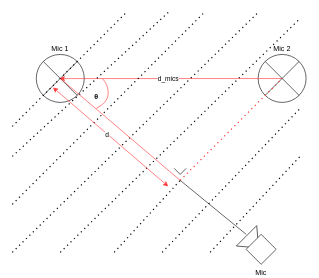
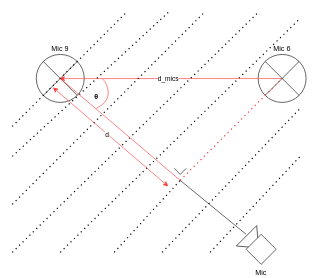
  <mxCell id="0" />
  <mxCell id="1" parent="0" />
- <mxCell id="2" value="Mic 1" style="shape=sumEllipse;perimeter=ellipsePerimeter;whiteSpace=wrap;html=1;backgroundOutline=1;labelPosition=center;verticalLabelPosition=top;align=center;verticalAlign=bottom;" vertex="1" parent="1"><mxGeometry x="60" y="90" width="80" height="80" as="geometry" /></mxCell>
- <mxCell id="3" value="&lt;div&gt;Mic 2&lt;/div&gt;" style="shape=sumEllipse;perimeter=ellipsePerimeter;whiteSpace=wrap;html=1;backgroundOutline=1;labelPosition=center;verticalLabelPosition=top;align=center;verticalAlign=bottom;" vertex="1" parent="1"><mxGeometry x="430" y="90" width="80" height="80" as="geometry" /></mxCell>
+ <mxCell id="2" value="Mic 9" style="shape=sumEllipse;perimeter=ellipsePerimeter;whiteSpace=wrap;html=1;backgroundOutline=1;labelPosition=center;verticalLabelPosition=top;align=center;verticalAlign=bottom;" vertex="1" parent="1"><mxGeometry x="60" y="90" width="80" height="80" as="geometry" /></mxCell>
+ <mxCell id="3" value="&lt;div&gt;Mic 6&lt;/div&gt;" style="shape=sumEllipse;perimeter=ellipsePerimeter;whiteSpace=wrap;html=1;backgroundOutline=1;labelPosition=center;verticalLabelPosition=top;align=center;verticalAlign=bottom;" vertex="1" parent="1"><mxGeometry x="430" y="90" width="80" height="80" as="geometry" /></mxCell>
  <mxCell id="4" value="" style="endArrow=none;startArrow=classic;html=1;rounded=0;entryX=0.511;entryY=0.502;entryDx=0;entryDy=0;entryPerimeter=0;exitX=0.488;exitY=0.503;exitDx=0;exitDy=0;exitPerimeter=0;strokeColor=#FF3333;" edge="1" parent="1" source="2" target="3"><mxGeometry width="50" height="50" relative="1" as="geometry"><mxPoint x="210" y="570" as="sourcePoint" /><mxPoint x="260" y="520" as="targetPoint" /></mxGeometry></mxCell>
  <mxCell id="5" value="d_mics" style="edgeLabel;html=1;align=center;verticalAlign=middle;resizable=0;points=[];" vertex="1" connectable="0" parent="4"><mxGeometry x="-0.032" relative="1" as="geometry"><mxPoint as="offset" /></mxGeometry></mxCell>
  <mxCell id="6" value="" style="endArrow=none;dashed=1;html=1;dashPattern=1 3;strokeWidth=2;rounded=0;strokeColor=#FF3333;" edge="1" parent="1"><mxGeometry width="50" height="50" relative="1" as="geometry"><mxPoint x="300" y="300" as="sourcePoint" /><mxPoint x="470" y="130" as="targetPoint" /></mxGeometry></mxCell>
  <mxCell id="7" value="" style="endArrow=none;dashed=1;html=1;dashPattern=1 3;strokeWidth=2;rounded=0;" edge="1" parent="1"><mxGeometry width="50" height="50" relative="1" as="geometry"><mxPoint x="100" y="420" as="sourcePoint" /><mxPoint x="500" y="30" as="targetPoint" /></mxGeometry></mxCell>
  <mxCell id="8" value="" style="endArrow=none;dashed=1;html=1;dashPattern=1 3;strokeWidth=2;rounded=0;" edge="1" parent="1"><mxGeometry width="50" height="50" relative="1" as="geometry"><mxPoint x="20" y="420" as="sourcePoint" /><mxPoint x="430" y="20" as="targetPoint" /></mxGeometry></mxCell>
  <mxCell id="9" value="" style="endArrow=none;dashed=1;html=1;dashPattern=1 3;strokeWidth=2;rounded=0;" edge="1" parent="1"><mxGeometry width="50" height="50" relative="1" as="geometry"><mxPoint x="20" y="340" as="sourcePoint" /><mxPoint x="340" y="20" as="targetPoint" /></mxGeometry></mxCell>
  <mxCell id="10" value="" style="endArrow=none;dashed=1;html=1;dashPattern=1 3;strokeWidth=2;rounded=0;" edge="1" parent="1"><mxGeometry width="50" height="50" relative="1" as="geometry"><mxPoint x="20" y="260" as="sourcePoint" /><mxPoint x="280" y="20" as="targetPoint" /></mxGeometry></mxCell>
  <mxCell id="11" value="" style="endArrow=none;dashed=1;html=1;dashPattern=1 3;strokeWidth=2;rounded=0;" edge="1" parent="1"><mxGeometry width="50" height="50" relative="1" as="geometry"><mxPoint x="20" y="210" as="sourcePoint" /><mxPoint x="210" y="20" as="targetPoint" /></mxGeometry></mxCell>
  <mxCell id="12" value="" style="endArrow=none;html=1;rounded=0;strokeColor=#FF3333;" edge="1" parent="1"><mxGeometry width="50" height="50" relative="1" as="geometry"><mxPoint x="300" y="300" as="sourcePoint" /><mxPoint x="100" y="130" as="targetPoint" /></mxGeometry></mxCell>
  <mxCell id="13" value="" style="triangle;whiteSpace=wrap;html=1;rotation=45;" vertex="1" parent="1"><mxGeometry x="406.46" y="378.54" width="28.54" height="48.02" as="geometry" /></mxCell>
  <mxCell id="14" value="" style="endArrow=none;dashed=1;html=1;dashPattern=1 3;strokeWidth=2;rounded=0;" edge="1" parent="1"><mxGeometry width="50" height="50" relative="1" as="geometry"><mxPoint x="350" y="420" as="sourcePoint" /><mxPoint x="500" y="260" as="targetPoint" /></mxGeometry></mxCell>
  <mxCell id="15" value="" style="endArrow=none;dashed=1;html=1;dashPattern=1 3;strokeWidth=2;rounded=0;" edge="1" parent="1"><mxGeometry width="50" height="50" relative="1" as="geometry"><mxPoint x="270" y="420" as="sourcePoint" /><mxPoint x="500" y="180" as="targetPoint" /></mxGeometry></mxCell>
  <mxCell id="16" value="" style="endArrow=none;html=1;rounded=0;" edge="1" parent="1"><mxGeometry width="50" height="50" relative="1" as="geometry"><mxPoint x="300" y="290" as="sourcePoint" /><mxPoint x="310" y="280" as="targetPoint" /></mxGeometry></mxCell>
  <mxCell id="17" value="" style="endArrow=none;html=1;rounded=0;" edge="1" parent="1"><mxGeometry width="50" height="50" relative="1" as="geometry"><mxPoint x="300" y="290" as="sourcePoint" /><mxPoint x="290" y="280" as="targetPoint" /></mxGeometry></mxCell>
  <mxCell id="18" value="" style="curved=1;endArrow=none;html=1;rounded=0;endFill=0;strokeColor=#FF3333;" edge="1" parent="1"><mxGeometry width="50" height="50" relative="1" as="geometry"><mxPoint x="160" y="180" as="sourcePoint" /><mxPoint x="170" y="130" as="targetPoint" /><Array as="points"><mxPoint x="180" y="170" /><mxPoint x="180" y="140" /></Array></mxGeometry></mxCell>
  <mxCell id="19" value="&lt;b&gt;θ&lt;/b&gt;" style="text;html=1;align=center;verticalAlign=middle;resizable=0;points=[];autosize=1;strokeColor=none;fillColor=none;" vertex="1" parent="1"><mxGeometry x="150" y="150" width="20" height="20" as="geometry" /></mxCell>
  <mxCell id="20" value="" style="endArrow=classic;startArrow=classic;html=1;rounded=0;entryX=0.348;entryY=0.689;entryDx=0;entryDy=0;entryPerimeter=0;fillColor=#f8cecc;strokeColor=#FF3333;" edge="1" parent="1" target="2"><mxGeometry width="50" height="50" relative="1" as="geometry"><mxPoint x="280" y="310" as="sourcePoint" /><mxPoint x="230" y="170" as="targetPoint" /></mxGeometry></mxCell>
  <mxCell id="21" value="d" style="edgeLabel;html=1;align=center;verticalAlign=middle;resizable=0;points=[];" vertex="1" connectable="0" parent="20"><mxGeometry x="0.057" y="1" relative="1" as="geometry"><mxPoint as="offset" /></mxGeometry></mxCell>
  <mxCell id="22" value="" style="endArrow=none;dashed=1;html=1;dashPattern=1 3;strokeWidth=2;rounded=0;" edge="1" parent="1"><mxGeometry width="50" height="50" relative="1" as="geometry"><mxPoint x="190" y="420" as="sourcePoint" /><mxPoint x="300" y="300" as="targetPoint" /></mxGeometry></mxCell>
  <mxCell id="23" value="" style="endArrow=none;html=1;rounded=0;strokeColor=#000000;" edge="1" parent="1"><mxGeometry width="50" height="50" relative="1" as="geometry"><mxPoint x="410" y="390" as="sourcePoint" /><mxPoint x="300" y="300" as="targetPoint" /></mxGeometry></mxCell>
  <mxCell id="24" value="Mic" style="rhombus;whiteSpace=wrap;html=1;labelPosition=center;verticalLabelPosition=bottom;align=center;verticalAlign=top;" vertex="1" parent="1"><mxGeometry x="410" y="390" width="50" height="50" as="geometry" /></mxCell>
